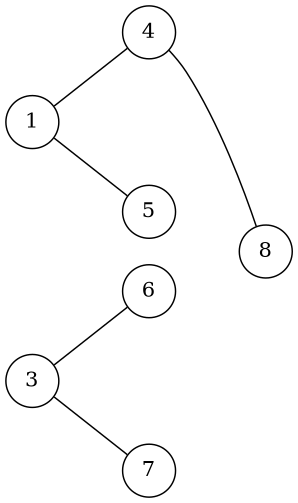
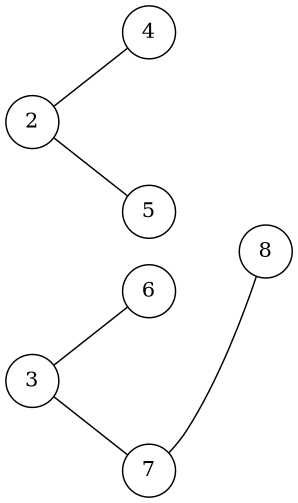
  graph {
    rankdir=LR
    node [shape=circle]
-   2 [label=1]
+   2
    4
    m2 [style=invis]
    5
    3
    6
    m3 [style=invis]
    7
    8
    2 -- 4
    2 -- m2 [style=invis weight=10]
    2 -- 5
-   4 -- 8
+   7 -- 8
    3 -- 6
    3 -- m3 [style=invis weight=10]
    3 -- 7
  }
